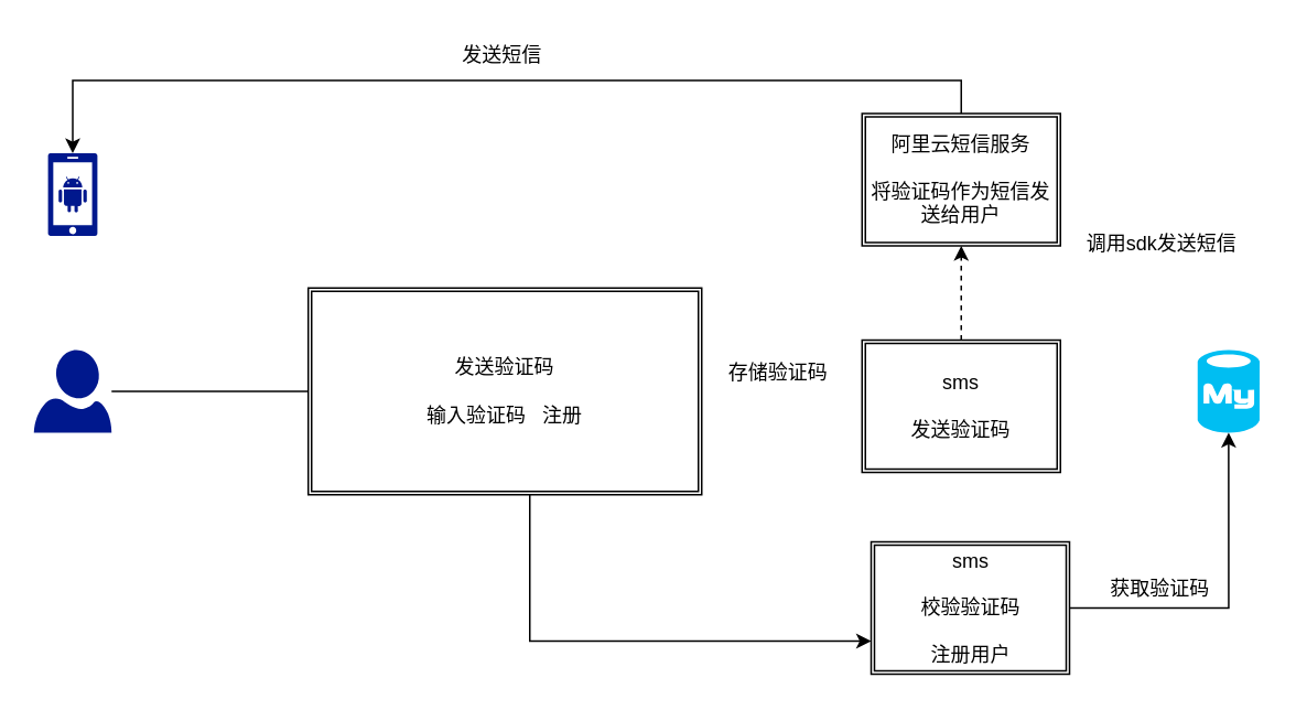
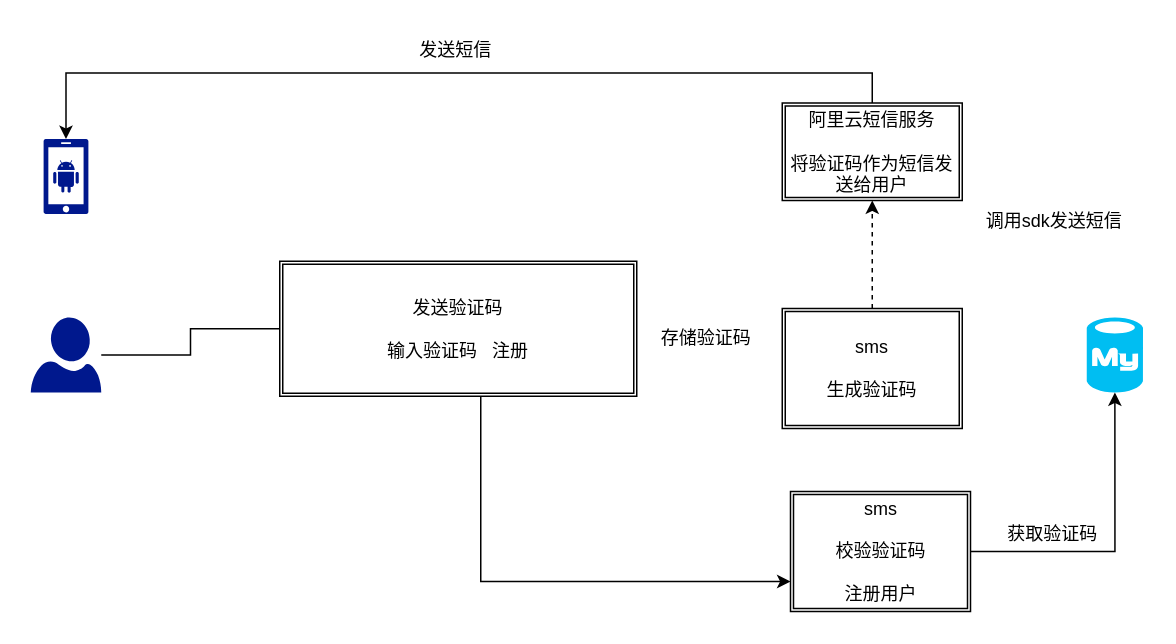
  <mxCell id="0" />
  <mxCell id="1" parent="0" />
  <mxCell id="2" value="" style="sketch=0;aspect=fixed;pointerEvents=1;shadow=0;dashed=0;html=1;strokeColor=none;labelPosition=center;verticalLabelPosition=bottom;verticalAlign=top;align=center;fillColor=#00188D;shape=mxgraph.mscae.enterprise.android_phone" vertex="1" parent="1"><mxGeometry x="28.5" y="92" width="30" height="50" as="geometry" /></mxCell>
  <mxCell id="3" style="edgeStyle=orthogonalEdgeStyle;rounded=0;orthogonalLoop=1;jettySize=auto;html=1;entryX=0.389;entryY=0.5;entryDx=0;entryDy=0;entryPerimeter=0;" edge="1" parent="1" source="4" target="6"><mxGeometry relative="1" as="geometry" /></mxCell>
  <mxCell id="4" value="" style="sketch=0;aspect=fixed;pointerEvents=1;shadow=0;dashed=0;html=1;strokeColor=none;labelPosition=center;verticalLabelPosition=bottom;verticalAlign=top;align=center;fillColor=#00188D;shape=mxgraph.azure.user" vertex="1" parent="1"><mxGeometry x="20" y="211" width="47" height="50" as="geometry" /></mxCell>
  <mxCell id="5" style="edgeStyle=orthogonalEdgeStyle;rounded=0;orthogonalLoop=1;jettySize=auto;html=1;entryX=0;entryY=0.75;entryDx=0;entryDy=0;" edge="1" parent="1" source="6" target="16"><mxGeometry relative="1" as="geometry"><Array as="points"><mxPoint x="320" y="387" /></Array></mxGeometry></mxCell>
- <mxCell id="6" value="发送验证码&lt;br&gt;&lt;br&gt;输入验证码&amp;nbsp; &amp;nbsp;注册" style="shape=ext;double=1;rounded=0;whiteSpace=wrap;html=1;" vertex="1" parent="1"><mxGeometry x="186" y="173.5" width="238" height="125" as="geometry" /></mxCell>
+ <mxCell id="6" value="发送验证码&lt;br&gt;&lt;br&gt;输入验证码&amp;nbsp; &amp;nbsp;注册" style="shape=ext;double=1;rounded=0;whiteSpace=wrap;html=1;" vertex="1" parent="1"><mxGeometry x="186" y="173.5" width="238" height="90" as="geometry" /></mxCell>
  <mxCell id="7" style="edgeStyle=orthogonalEdgeStyle;rounded=0;orthogonalLoop=1;jettySize=auto;html=1;entryX=0.5;entryY=0;entryDx=0;entryDy=0;entryPerimeter=0;" edge="1" parent="1" source="8" target="2"><mxGeometry relative="1" as="geometry"><Array as="points"><mxPoint x="581" y="48" /><mxPoint x="44" y="48" /></Array></mxGeometry></mxCell>
- <mxCell id="8" value="阿里云短信服务&lt;br&gt;&lt;br&gt;将验证码作为短信发送给用户" style="shape=ext;double=1;rounded=0;whiteSpace=wrap;html=1;" vertex="1" parent="1"><mxGeometry x="521" y="68" width="120" height="80" as="geometry" /></mxCell>
+ <mxCell id="8" value="阿里云短信服务&lt;br&gt;&lt;br&gt;将验证码作为短信发送给用户" style="shape=ext;double=1;rounded=0;whiteSpace=wrap;html=1;" vertex="1" parent="1"><mxGeometry x="521" y="68" width="120" height="65" as="geometry" /></mxCell>
  <mxCell id="9" style="edgeStyle=orthogonalEdgeStyle;rounded=0;orthogonalLoop=1;jettySize=auto;html=1;entryX=0.5;entryY=1;entryDx=0;entryDy=0;dashed=1;" edge="1" parent="1" source="10" target="8"><mxGeometry relative="1" as="geometry" /></mxCell>
- <mxCell id="10" value="sms&lt;br&gt;&lt;br&gt;发送验证码" style="shape=ext;double=1;rounded=0;whiteSpace=wrap;html=1;" vertex="1" parent="1"><mxGeometry x="521" y="205" width="120" height="80" as="geometry" /></mxCell>
+ <mxCell id="10" value="sms&lt;br&gt;&lt;br&gt;生成验证码" style="shape=ext;double=1;rounded=0;whiteSpace=wrap;html=1;" vertex="1" parent="1"><mxGeometry x="521" y="205" width="120" height="80" as="geometry" /></mxCell>
  <mxCell id="11" value="" style="verticalLabelPosition=bottom;html=1;verticalAlign=top;align=center;strokeColor=none;fillColor=#00BEF2;shape=mxgraph.azure.mysql_database;" vertex="1" parent="1"><mxGeometry x="724" y="211" width="37.5" height="50" as="geometry" /></mxCell>
  <mxCell id="12" value="存储验证码" style="text;html=1;align=center;verticalAlign=middle;resizable=0;points=[];autosize=1;strokeColor=none;fillColor=none;" vertex="1" parent="1"><mxGeometry x="431" y="212" width="78" height="26" as="geometry" /></mxCell>
  <mxCell id="13" value="调用sdk发送短信" style="text;html=1;align=center;verticalAlign=middle;resizable=0;points=[];autosize=1;strokeColor=none;fillColor=none;" vertex="1" parent="1"><mxGeometry x="647" y="134" width="109" height="26" as="geometry" /></mxCell>
  <mxCell id="14" value="发送短信" style="text;html=1;align=center;verticalAlign=middle;resizable=0;points=[];autosize=1;strokeColor=none;fillColor=none;" vertex="1" parent="1"><mxGeometry x="270" y="20" width="66" height="26" as="geometry" /></mxCell>
  <mxCell id="15" style="edgeStyle=orthogonalEdgeStyle;rounded=0;orthogonalLoop=1;jettySize=auto;html=1;entryX=0.5;entryY=1;entryDx=0;entryDy=0;entryPerimeter=0;" edge="1" parent="1" source="16" target="11"><mxGeometry relative="1" as="geometry" /></mxCell>
  <mxCell id="16" value="sms&lt;br&gt;&lt;br&gt;校验验证码&lt;br&gt;&lt;br&gt;注册用户" style="shape=ext;double=1;rounded=0;whiteSpace=wrap;html=1;" vertex="1" parent="1"><mxGeometry x="526.5" y="327" width="120" height="80" as="geometry" /></mxCell>
  <mxCell id="17" value="获取验证码" style="text;html=1;align=center;verticalAlign=middle;resizable=0;points=[];autosize=1;strokeColor=none;fillColor=none;" vertex="1" parent="1"><mxGeometry x="662" y="343" width="78" height="26" as="geometry" /></mxCell>
